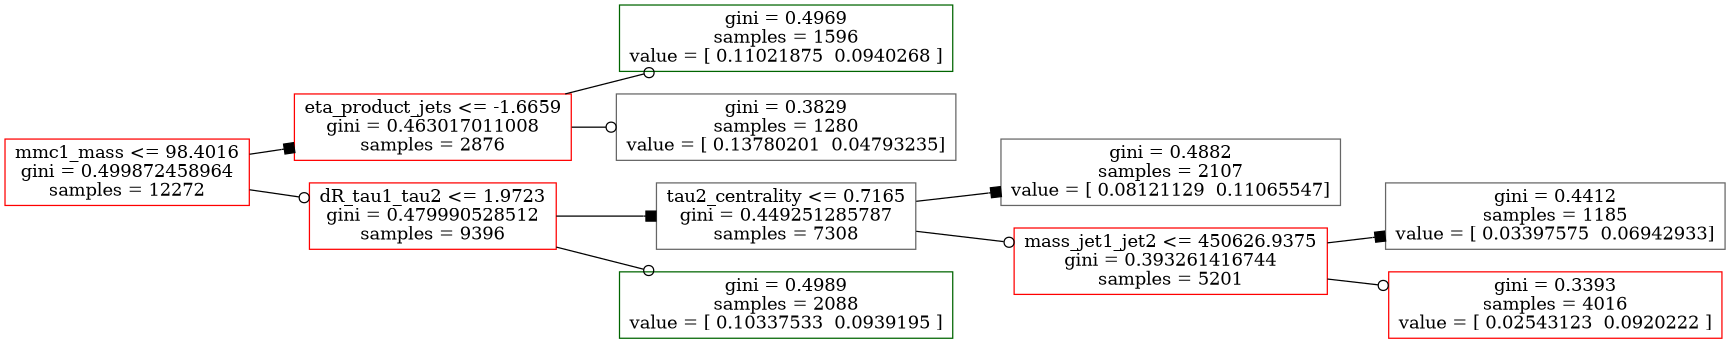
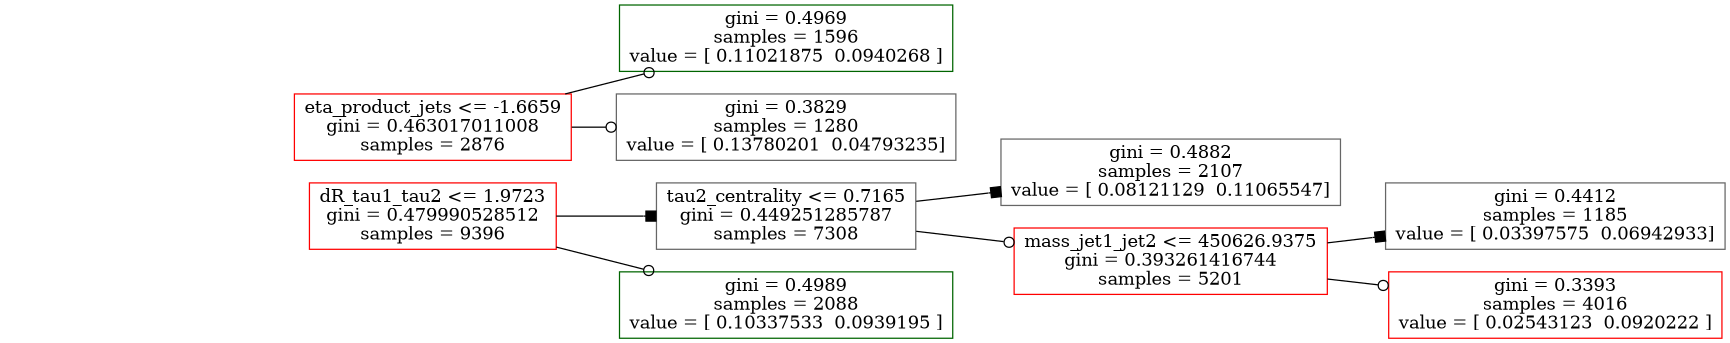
  digraph {
    rankdir=LR
    node [shape=box color=red]
    edge [arrowhead=odot]
-   n1 [label="mmc1_mass <= 98.4016\ngini = 0.499872458964\nsamples = 12272"]
    n2 [label="eta_product_jets <= -1.6659\ngini = 0.463017011008\nsamples = 2876"]
    n3 [label="dR_tau1_tau2 <= 1.9723\ngini = 0.479990528512\nsamples = 9396"]
    n4 [label="gini = 0.4969\nsamples = 1596\nvalue = [ 0.11021875  0.0940268 ]" color=darkgreen]
    n5 [label="gini = 0.3829\nsamples = 1280\nvalue = [ 0.13780201  0.04793235]" color=gray40]
    n6 [label="tau2_centrality <= 0.7165\ngini = 0.449251285787\nsamples = 7308" color=gray40]
    n7 [label="gini = 0.4989\nsamples = 2088\nvalue = [ 0.10337533  0.0939195 ]" color=darkgreen]
    n8 [label="gini = 0.4882\nsamples = 2107\nvalue = [ 0.08121129  0.11065547]" color=gray40]
    n9 [label="mass_jet1_jet2 <= 450626.9375\ngini = 0.393261416744\nsamples = 5201"]
    n10 [label="gini = 0.4412\nsamples = 1185\nvalue = [ 0.03397575  0.06942933]" color=gray40]
    n11 [label="gini = 0.3393\nsamples = 4016\nvalue = [ 0.02543123  0.0920222 ]"]
-   n1 -> n2 [arrowhead=box]
-   n1 -> n3
    n2 -> n4
    n2 -> n5
    n3 -> n6 [arrowhead=box]
    n3 -> n7
    n6 -> n8 [arrowhead=box]
    n6 -> n9
    n9 -> n10 [arrowhead=box]
    n9 -> n11
  }
